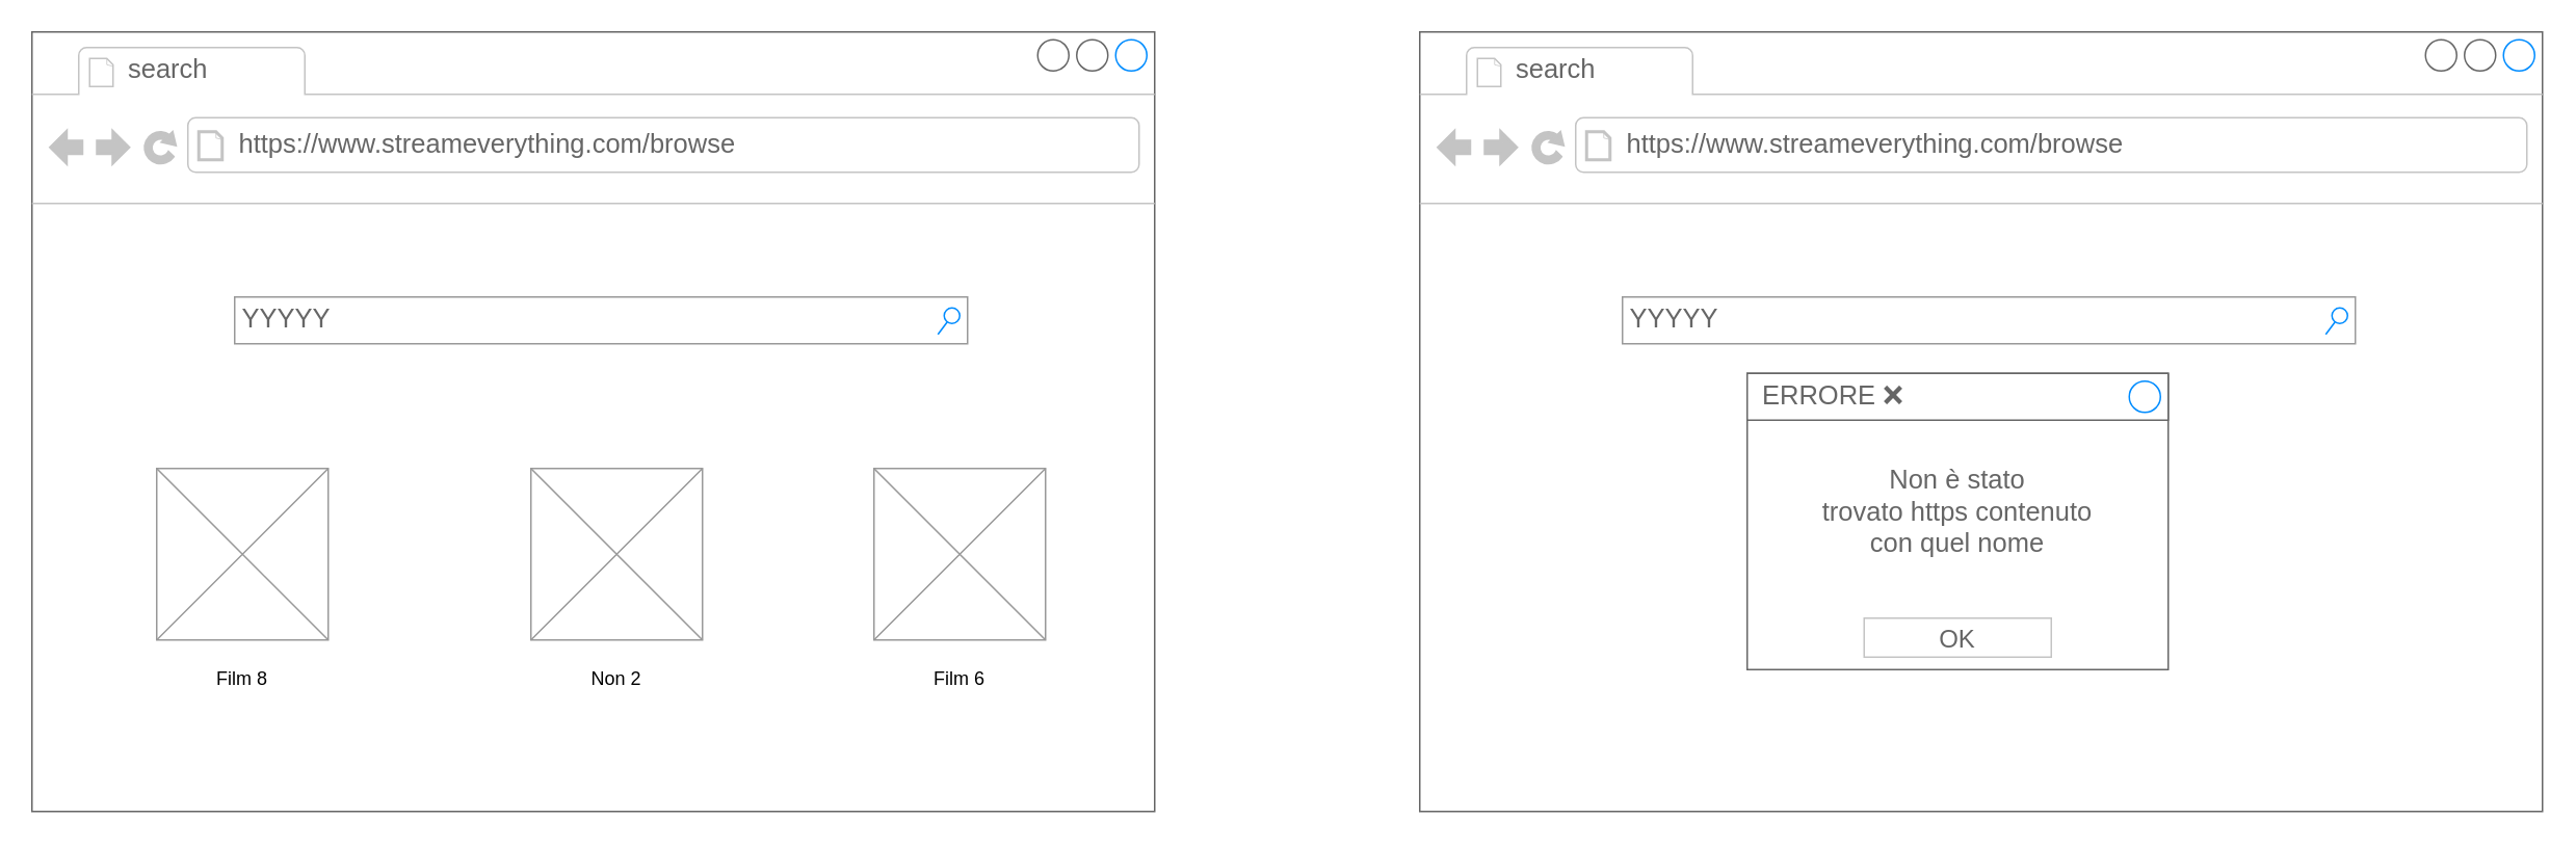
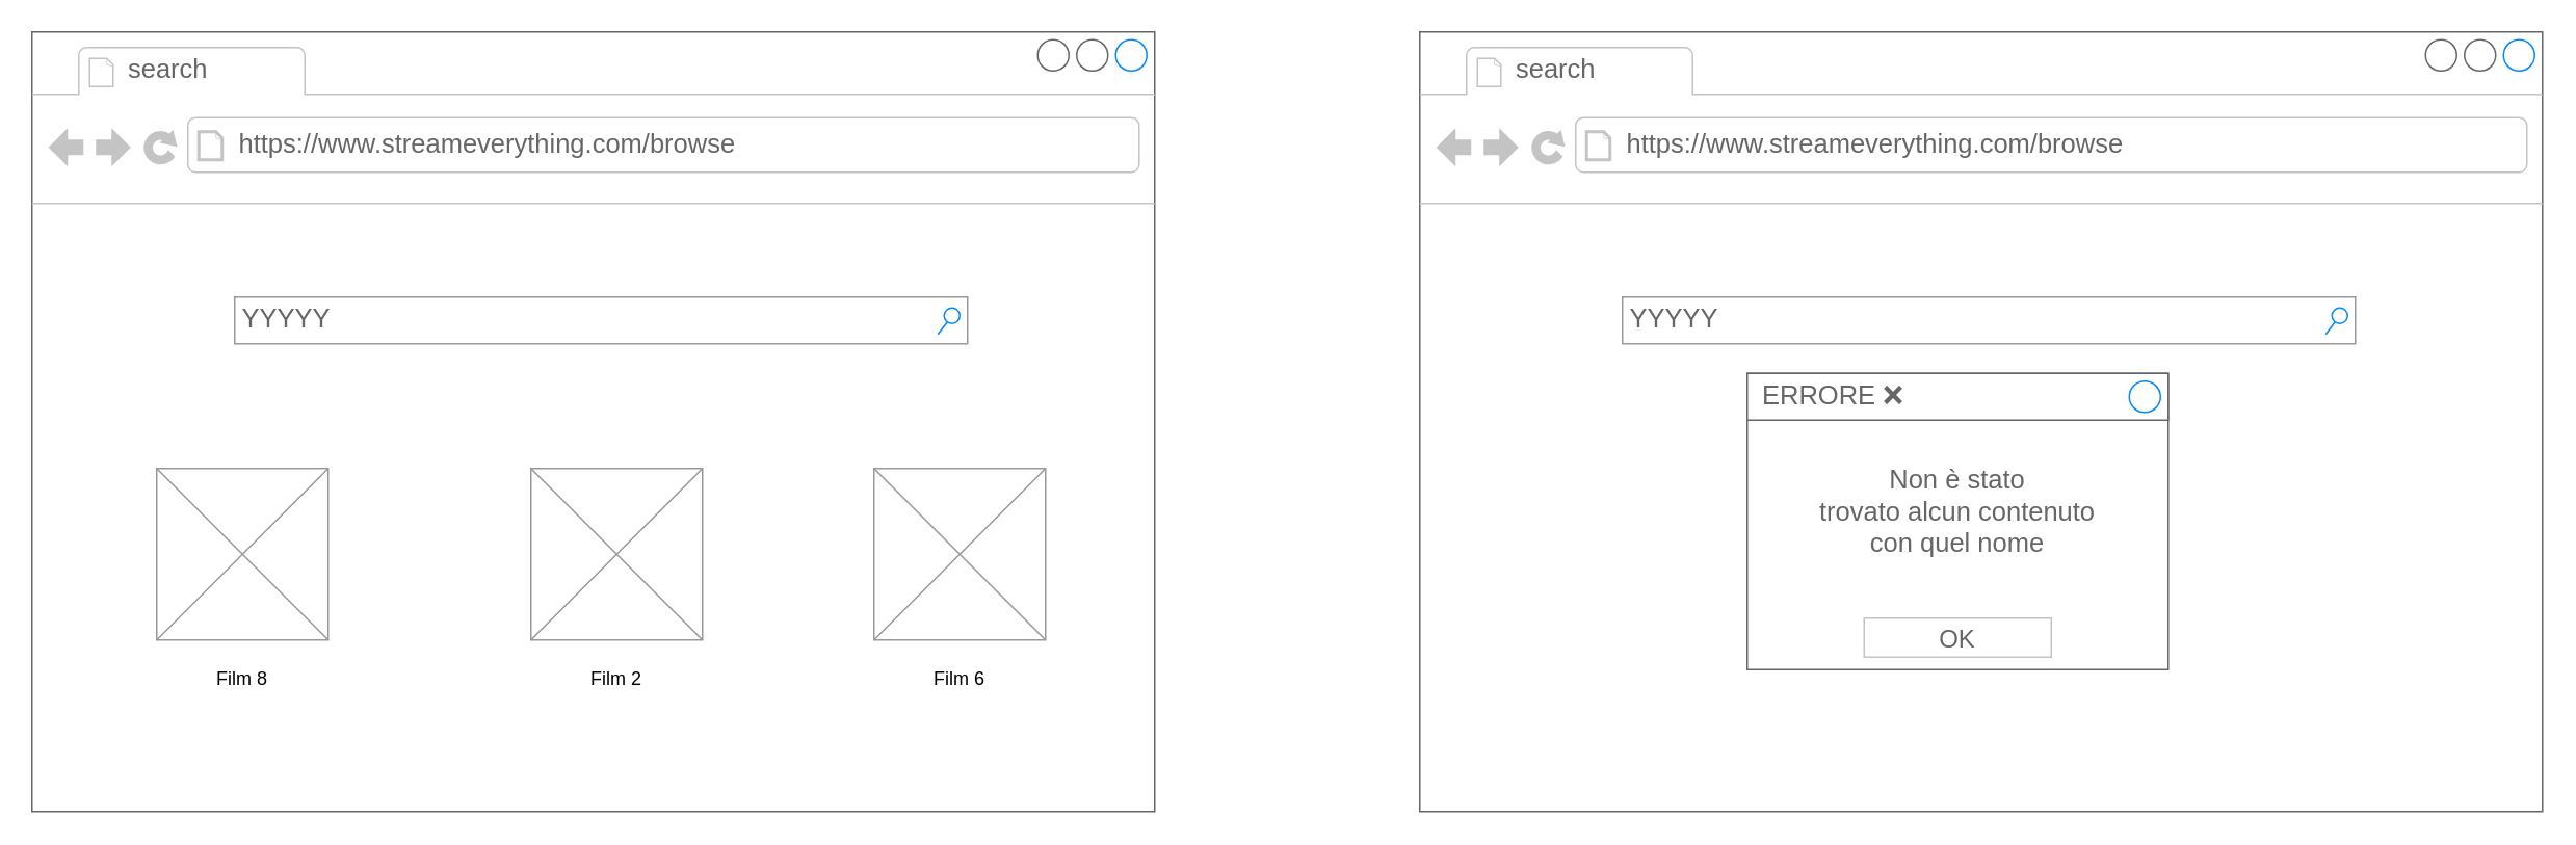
  <mxCell id="0" />
  <mxCell id="1" parent="0" />
  <mxCell id="2" value="" style="strokeWidth=1;shadow=0;dashed=0;align=center;html=1;shape=mxgraph.mockup.containers.browserWindow;rSize=0;strokeColor=#666666;strokeColor2=#008cff;strokeColor3=#c4c4c4;mainText=,;recursiveResize=0;" parent="1" vertex="1"><mxGeometry x="20" y="20" width="720" height="500" as="geometry" /></mxCell>
  <mxCell id="3" value="search" style="strokeWidth=1;shadow=0;dashed=0;align=center;html=1;shape=mxgraph.mockup.containers.anchor;fontSize=17;fontColor=#666666;align=left;" parent="2" vertex="1"><mxGeometry x="60" y="12" width="110" height="26" as="geometry" /></mxCell>
  <mxCell id="4" value="https://www.streameverything.com/browse" style="strokeWidth=1;shadow=0;dashed=0;align=center;html=1;shape=mxgraph.mockup.containers.anchor;rSize=0;fontSize=17;fontColor=#666666;align=left;" parent="2" vertex="1"><mxGeometry x="131" y="60" width="250" height="26" as="geometry" /></mxCell>
  <mxCell id="5" value="" style="verticalLabelPosition=bottom;shadow=0;dashed=0;align=center;html=1;verticalAlign=top;strokeWidth=1;shape=mxgraph.mockup.graphics.simpleIcon;strokeColor=#999999;" parent="2" vertex="1"><mxGeometry x="80" y="280" width="110" height="110" as="geometry" /></mxCell>
  <mxCell id="6" value="" style="verticalLabelPosition=bottom;shadow=0;dashed=0;align=center;html=1;verticalAlign=top;strokeWidth=1;shape=mxgraph.mockup.graphics.simpleIcon;strokeColor=#999999;" parent="2" vertex="1"><mxGeometry x="320" y="280" width="110" height="110" as="geometry" /></mxCell>
  <mxCell id="7" value="" style="verticalLabelPosition=bottom;shadow=0;dashed=0;align=center;html=1;verticalAlign=top;strokeWidth=1;shape=mxgraph.mockup.graphics.simpleIcon;strokeColor=#999999;" parent="2" vertex="1"><mxGeometry x="540" y="280" width="110" height="110" as="geometry" /></mxCell>
  <mxCell id="8" value="YYYYY" style="strokeWidth=1;shadow=0;dashed=0;align=center;html=1;shape=mxgraph.mockup.forms.searchBox;strokeColor=#999999;mainText=;strokeColor2=#008cff;fontColor=#666666;fontSize=17;align=left;spacingLeft=3;" parent="2" vertex="1"><mxGeometry x="130" y="170" width="470" height="30" as="geometry" /></mxCell>
  <mxCell id="9" value="Film 8" style="text;html=1;strokeColor=none;fillColor=none;align=center;verticalAlign=middle;whiteSpace=wrap;rounded=0;" parent="2" vertex="1"><mxGeometry x="105" y="400" width="60" height="30" as="geometry" /></mxCell>
- <mxCell id="10" value="Non 2" style="text;html=1;strokeColor=none;fillColor=none;align=center;verticalAlign=middle;whiteSpace=wrap;rounded=0;" parent="2" vertex="1"><mxGeometry x="345" y="400" width="60" height="30" as="geometry" /></mxCell>
+ <mxCell id="10" value="Film 2" style="text;html=1;strokeColor=none;fillColor=none;align=center;verticalAlign=middle;whiteSpace=wrap;rounded=0;" parent="2" vertex="1"><mxGeometry x="345" y="400" width="60" height="30" as="geometry" /></mxCell>
  <mxCell id="11" value="Film 6" style="text;html=1;strokeColor=none;fillColor=none;align=center;verticalAlign=middle;whiteSpace=wrap;rounded=0;" parent="2" vertex="1"><mxGeometry x="565" y="400" width="60" height="30" as="geometry" /></mxCell>
  <mxCell id="12" value="" style="strokeWidth=1;shadow=0;dashed=0;align=center;html=1;shape=mxgraph.mockup.containers.browserWindow;rSize=0;strokeColor=#666666;strokeColor2=#008cff;strokeColor3=#c4c4c4;mainText=,;recursiveResize=0;" parent="1" vertex="1"><mxGeometry x="910" y="20" width="720" height="500" as="geometry" /></mxCell>
  <mxCell id="13" value="search" style="strokeWidth=1;shadow=0;dashed=0;align=center;html=1;shape=mxgraph.mockup.containers.anchor;fontSize=17;fontColor=#666666;align=left;" parent="12" vertex="1"><mxGeometry x="60" y="12" width="110" height="26" as="geometry" /></mxCell>
  <mxCell id="14" value="https://www.streameverything.com/browse" style="strokeWidth=1;shadow=0;dashed=0;align=center;html=1;shape=mxgraph.mockup.containers.anchor;rSize=0;fontSize=17;fontColor=#666666;align=left;" parent="12" vertex="1"><mxGeometry x="131" y="60" width="250" height="26" as="geometry" /></mxCell>
  <mxCell id="15" value="YYYYY" style="strokeWidth=1;shadow=0;dashed=0;align=center;html=1;shape=mxgraph.mockup.forms.searchBox;strokeColor=#999999;mainText=;strokeColor2=#008cff;fontColor=#666666;fontSize=17;align=left;spacingLeft=3;" parent="12" vertex="1"><mxGeometry x="130" y="170" width="470" height="30" as="geometry" /></mxCell>
- <mxCell id="16" value="&lt;br&gt;Non è stato&lt;br&gt;trovato https contenuto&lt;br&gt;con quel nome" style="strokeWidth=1;shadow=0;dashed=0;align=center;html=1;shape=mxgraph.mockup.containers.rrect;rSize=0;strokeColor=#666666;fontColor=#666666;fontSize=17;verticalAlign=top;whiteSpace=wrap;fillColor=#ffffff;spacingTop=32;" parent="12" vertex="1"><mxGeometry x="210" y="219" width="270" height="190" as="geometry" /></mxCell>
+ <mxCell id="16" value="&lt;br&gt;Non è stato&lt;br&gt;trovato alcun contenuto&lt;br&gt;con quel nome" style="strokeWidth=1;shadow=0;dashed=0;align=center;html=1;shape=mxgraph.mockup.containers.rrect;rSize=0;strokeColor=#666666;fontColor=#666666;fontSize=17;verticalAlign=top;whiteSpace=wrap;fillColor=#ffffff;spacingTop=32;" parent="12" vertex="1"><mxGeometry x="210" y="219" width="270" height="190" as="geometry" /></mxCell>
  <mxCell id="17" value="ERRORE ❌" style="strokeWidth=1;shadow=0;dashed=0;align=center;html=1;shape=mxgraph.mockup.containers.rrect;rSize=0;fontSize=17;fontColor=#666666;strokeColor=#666666;align=left;spacingLeft=8;fillColor=#ffffff;resizeWidth=1;" parent="16" vertex="1"><mxGeometry width="270" height="30" relative="1" as="geometry" /></mxCell>
  <mxCell id="18" value="" style="shape=ellipse;strokeColor=#008cff;resizable=0;fillColor=none;html=1;fontSize=9;" parent="17" vertex="1"><mxGeometry x="1" y="0.5" width="20" height="20" relative="1" as="geometry"><mxPoint x="-25" y="-10" as="offset" /></mxGeometry></mxCell>
  <mxCell id="19" value="OK" style="strokeWidth=1;shadow=0;dashed=0;align=center;html=1;shape=mxgraph.mockup.containers.rrect;rSize=0;fontSize=16;fontColor=#666666;strokeColor=#c4c4c4;resizable=0;whiteSpace=wrap;fillColor=#ffffff;" parent="16" vertex="1"><mxGeometry x="0.5" y="1" width="120" height="25" relative="1" as="geometry"><mxPoint x="-60" y="-33" as="offset" /></mxGeometry></mxCell>
